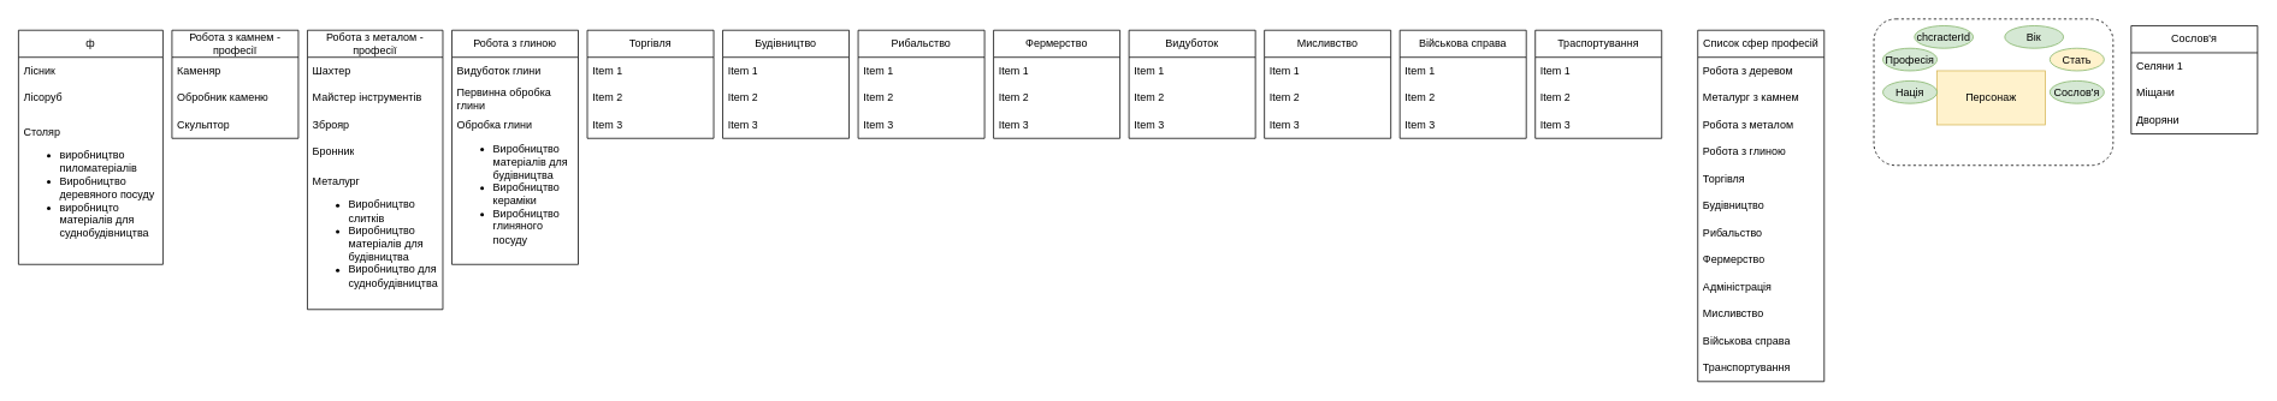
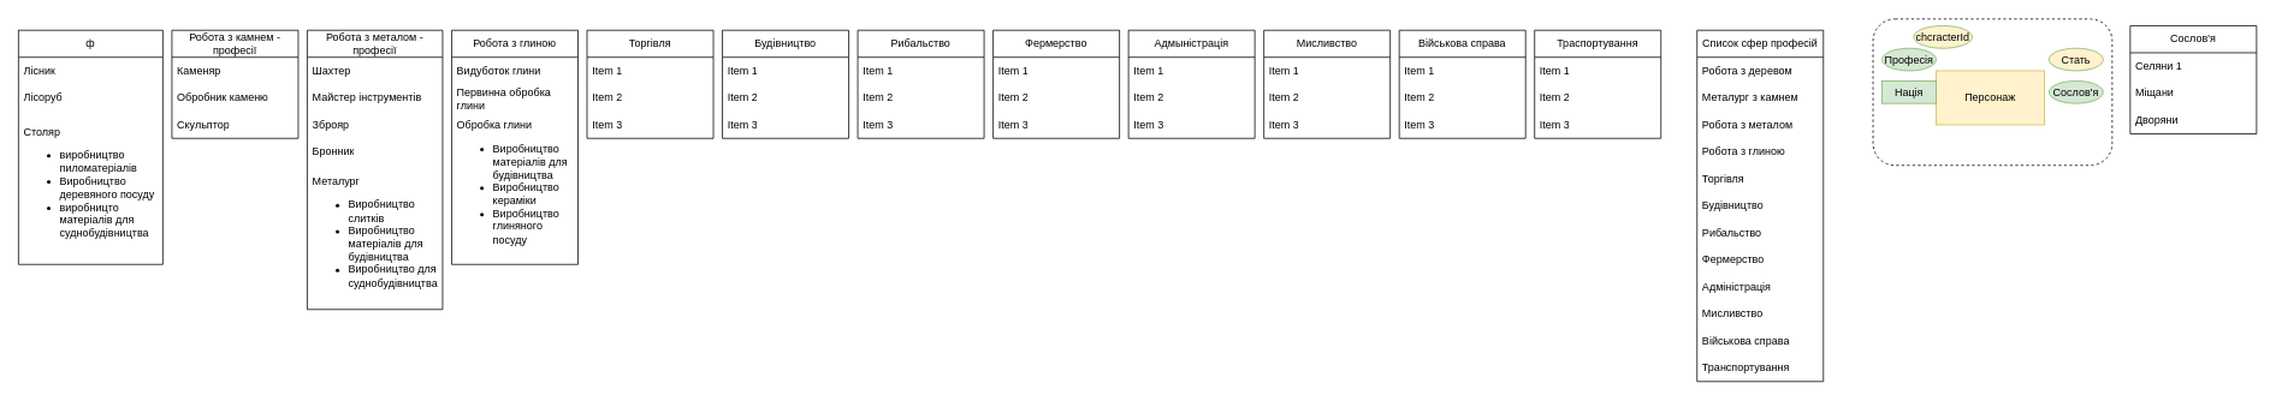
  <mxCell id="0" />
  <mxCell id="1" parent="0" />
  <mxCell id="2" value="" style="rounded=1;whiteSpace=wrap;html=1;dashed=1;" vertex="1" parent="1"><mxGeometry x="2075" y="20.5" width="265" height="162.5" as="geometry" /></mxCell>
  <mxCell id="3" value="Персонаж&lt;br&gt;" style="rounded=0;whiteSpace=wrap;html=1;fillColor=#fff2cc;strokeColor=#d6b656;" vertex="1" parent="1"><mxGeometry x="2145" y="78" width="120" height="60" as="geometry" /></mxCell>
- <mxCell id="4" value="Вік&lt;br&gt;" style="ellipse;whiteSpace=wrap;html=1;fillColor=#d5e8d4;strokeColor=#82b366;" vertex="1" parent="1"><mxGeometry x="2220" y="28" width="65" height="25" as="geometry" /></mxCell>
  <mxCell id="5" value="Стать" style="ellipse;whiteSpace=wrap;html=1;fillColor=#fff2cc;strokeColor=#82b366;" vertex="1" parent="1"><mxGeometry x="2270" y="53" width="60" height="25" as="geometry" /></mxCell>
  <mxCell id="6" value="Професія" style="ellipse;whiteSpace=wrap;html=1;fillColor=#d5e8d4;strokeColor=#82b366;" vertex="1" parent="1"><mxGeometry x="2085" y="53" width="60" height="25" as="geometry" /></mxCell>
- <mxCell id="7" value="chcracterId" style="ellipse;whiteSpace=wrap;html=1;fillColor=#d5e8d4;strokeColor=#82b366;" vertex="1" parent="1"><mxGeometry x="2120" y="28" width="65" height="25" as="geometry" /></mxCell>
- <mxCell id="8" value="Нація" style="ellipse;whiteSpace=wrap;html=1;fillColor=#d5e8d4;strokeColor=#82b366;" vertex="1" parent="1"><mxGeometry x="2085" y="89.25" width="60" height="25" as="geometry" /></mxCell>
+ <mxCell id="7" value="chcracterId" style="ellipse;whiteSpace=wrap;html=1;fillColor=#fff2cc;strokeColor=#82b366;" vertex="1" parent="1"><mxGeometry x="2120" y="28" width="65" height="25" as="geometry" /></mxCell>
+ <mxCell id="8" value="Нація" style="whiteSpace=wrap;html=1;fillColor=#d5e8d4;strokeColor=#82b366;rounded=0;" vertex="1" parent="1"><mxGeometry x="2085" y="89.25" width="60" height="25" as="geometry" /></mxCell>
  <mxCell id="9" value="Сослов'я" style="ellipse;whiteSpace=wrap;html=1;fillColor=#d5e8d4;strokeColor=#82b366;" vertex="1" parent="1"><mxGeometry x="2270" y="89.25" width="60" height="25" as="geometry" /></mxCell>
  <mxCell id="10" value="Список сфер професій" style="swimlane;fontStyle=0;childLayout=stackLayout;horizontal=1;startSize=30;horizontalStack=0;resizeParent=1;resizeParentMax=0;resizeLast=0;collapsible=1;marginBottom=0;whiteSpace=wrap;html=1;" vertex="1" parent="1"><mxGeometry x="1880" y="33" width="140" height="390" as="geometry" /></mxCell>
  <mxCell id="11" value="Робота з деревом" style="text;strokeColor=none;fillColor=none;align=left;verticalAlign=middle;spacingLeft=4;spacingRight=4;overflow=hidden;points=[[0,0.5],[1,0.5]];portConstraint=eastwest;rotatable=0;whiteSpace=wrap;html=1;" vertex="1" parent="10"><mxGeometry y="30" width="140" height="30" as="geometry" /></mxCell>
  <mxCell id="12" value="Металург з камнем" style="text;strokeColor=none;fillColor=none;align=left;verticalAlign=middle;spacingLeft=4;spacingRight=4;overflow=hidden;points=[[0,0.5],[1,0.5]];portConstraint=eastwest;rotatable=0;whiteSpace=wrap;html=1;" vertex="1" parent="10"><mxGeometry y="60" width="140" height="30" as="geometry" /></mxCell>
  <mxCell id="13" value="Робота з металом" style="text;strokeColor=none;fillColor=none;align=left;verticalAlign=middle;spacingLeft=4;spacingRight=4;overflow=hidden;points=[[0,0.5],[1,0.5]];portConstraint=eastwest;rotatable=0;whiteSpace=wrap;html=1;" vertex="1" parent="10"><mxGeometry y="90" width="140" height="30" as="geometry" /></mxCell>
  <mxCell id="14" value="Робота з глиною" style="text;strokeColor=none;fillColor=none;align=left;verticalAlign=middle;spacingLeft=4;spacingRight=4;overflow=hidden;points=[[0,0.5],[1,0.5]];portConstraint=eastwest;rotatable=0;whiteSpace=wrap;html=1;" vertex="1" parent="10"><mxGeometry y="120" width="140" height="30" as="geometry" /></mxCell>
  <mxCell id="15" value="Торгівля" style="text;strokeColor=none;fillColor=none;align=left;verticalAlign=middle;spacingLeft=4;spacingRight=4;overflow=hidden;points=[[0,0.5],[1,0.5]];portConstraint=eastwest;rotatable=0;whiteSpace=wrap;html=1;" vertex="1" parent="10"><mxGeometry y="150" width="140" height="30" as="geometry" /></mxCell>
  <mxCell id="16" value="Будівництво" style="text;strokeColor=none;fillColor=none;align=left;verticalAlign=middle;spacingLeft=4;spacingRight=4;overflow=hidden;points=[[0,0.5],[1,0.5]];portConstraint=eastwest;rotatable=0;whiteSpace=wrap;html=1;" vertex="1" parent="10"><mxGeometry y="180" width="140" height="30" as="geometry" /></mxCell>
  <mxCell id="17" value="Рибальство" style="text;strokeColor=none;fillColor=none;align=left;verticalAlign=middle;spacingLeft=4;spacingRight=4;overflow=hidden;points=[[0,0.5],[1,0.5]];portConstraint=eastwest;rotatable=0;whiteSpace=wrap;html=1;" vertex="1" parent="10"><mxGeometry y="210" width="140" height="30" as="geometry" /></mxCell>
  <mxCell id="18" value="Фермерство" style="text;strokeColor=none;fillColor=none;align=left;verticalAlign=middle;spacingLeft=4;spacingRight=4;overflow=hidden;points=[[0,0.5],[1,0.5]];portConstraint=eastwest;rotatable=0;whiteSpace=wrap;html=1;" vertex="1" parent="10"><mxGeometry y="240" width="140" height="30" as="geometry" /></mxCell>
  <mxCell id="19" value="Адміністрація" style="text;strokeColor=none;fillColor=none;align=left;verticalAlign=middle;spacingLeft=4;spacingRight=4;overflow=hidden;points=[[0,0.5],[1,0.5]];portConstraint=eastwest;rotatable=0;whiteSpace=wrap;html=1;" vertex="1" parent="10"><mxGeometry y="270" width="140" height="30" as="geometry" /></mxCell>
  <mxCell id="20" value="Мисливство&lt;br&gt;" style="text;strokeColor=none;fillColor=none;align=left;verticalAlign=middle;spacingLeft=4;spacingRight=4;overflow=hidden;points=[[0,0.5],[1,0.5]];portConstraint=eastwest;rotatable=0;whiteSpace=wrap;html=1;" vertex="1" parent="10"><mxGeometry y="300" width="140" height="30" as="geometry" /></mxCell>
  <mxCell id="21" value="Військова справа" style="text;strokeColor=none;fillColor=none;align=left;verticalAlign=middle;spacingLeft=4;spacingRight=4;overflow=hidden;points=[[0,0.5],[1,0.5]];portConstraint=eastwest;rotatable=0;whiteSpace=wrap;html=1;" vertex="1" parent="10"><mxGeometry y="330" width="140" height="30" as="geometry" /></mxCell>
  <mxCell id="22" value="Транспортування" style="text;strokeColor=none;fillColor=none;align=left;verticalAlign=middle;spacingLeft=4;spacingRight=4;overflow=hidden;points=[[0,0.5],[1,0.5]];portConstraint=eastwest;rotatable=0;whiteSpace=wrap;html=1;" vertex="1" parent="10"><mxGeometry y="360" width="140" height="30" as="geometry" /></mxCell>
  <mxCell id="23" value="ф" style="swimlane;fontStyle=0;childLayout=stackLayout;horizontal=1;startSize=30;horizontalStack=0;resizeParent=1;resizeParentMax=0;resizeLast=0;collapsible=1;marginBottom=0;whiteSpace=wrap;html=1;" vertex="1" parent="1"><mxGeometry x="20" y="33" width="160" height="260" as="geometry" /></mxCell>
  <mxCell id="24" value="Лісник" style="text;strokeColor=none;fillColor=none;align=left;verticalAlign=middle;spacingLeft=4;spacingRight=4;overflow=hidden;points=[[0,0.5],[1,0.5]];portConstraint=eastwest;rotatable=0;whiteSpace=wrap;html=1;" vertex="1" parent="23"><mxGeometry y="30" width="160" height="30" as="geometry" /></mxCell>
  <mxCell id="25" value="Лісоруб" style="text;strokeColor=none;fillColor=none;align=left;verticalAlign=middle;spacingLeft=4;spacingRight=4;overflow=hidden;points=[[0,0.5],[1,0.5]];portConstraint=eastwest;rotatable=0;whiteSpace=wrap;html=1;" vertex="1" parent="23"><mxGeometry y="60" width="160" height="30" as="geometry" /></mxCell>
  <mxCell id="26" value="Столяр&lt;br&gt;&lt;ul&gt;&lt;li&gt;виробництво пиломатеріалів&lt;/li&gt;&lt;li&gt;Виробництво деревяного посуду&lt;/li&gt;&lt;li&gt;виробницто матеріалів для суднобудівництва&lt;/li&gt;&lt;/ul&gt;" style="text;strokeColor=none;fillColor=none;align=left;verticalAlign=middle;spacingLeft=4;spacingRight=4;overflow=hidden;points=[[0,0.5],[1,0.5]];portConstraint=eastwest;rotatable=0;whiteSpace=wrap;html=1;" vertex="1" parent="23"><mxGeometry y="90" width="160" height="170" as="geometry" /></mxCell>
  <mxCell id="27" value="Робота з камнем - професії" style="swimlane;fontStyle=0;childLayout=stackLayout;horizontal=1;startSize=30;horizontalStack=0;resizeParent=1;resizeParentMax=0;resizeLast=0;collapsible=1;marginBottom=0;whiteSpace=wrap;html=1;" vertex="1" parent="1"><mxGeometry x="190" y="33" width="140" height="120" as="geometry" /></mxCell>
  <mxCell id="28" value="Каменяр" style="text;strokeColor=none;fillColor=none;align=left;verticalAlign=middle;spacingLeft=4;spacingRight=4;overflow=hidden;points=[[0,0.5],[1,0.5]];portConstraint=eastwest;rotatable=0;whiteSpace=wrap;html=1;" vertex="1" parent="27"><mxGeometry y="30" width="140" height="30" as="geometry" /></mxCell>
  <mxCell id="29" value="Обробник каменю" style="text;strokeColor=none;fillColor=none;align=left;verticalAlign=middle;spacingLeft=4;spacingRight=4;overflow=hidden;points=[[0,0.5],[1,0.5]];portConstraint=eastwest;rotatable=0;whiteSpace=wrap;html=1;" vertex="1" parent="27"><mxGeometry y="60" width="140" height="30" as="geometry" /></mxCell>
  <mxCell id="30" value="Скульптор" style="text;strokeColor=none;fillColor=none;align=left;verticalAlign=middle;spacingLeft=4;spacingRight=4;overflow=hidden;points=[[0,0.5],[1,0.5]];portConstraint=eastwest;rotatable=0;whiteSpace=wrap;html=1;" vertex="1" parent="27"><mxGeometry y="90" width="140" height="30" as="geometry" /></mxCell>
  <mxCell id="31" value="Робота з металом - професії" style="swimlane;fontStyle=0;childLayout=stackLayout;horizontal=1;startSize=30;horizontalStack=0;resizeParent=1;resizeParentMax=0;resizeLast=0;collapsible=1;marginBottom=0;whiteSpace=wrap;html=1;" vertex="1" parent="1"><mxGeometry x="340" y="33" width="150" height="310" as="geometry" /></mxCell>
  <mxCell id="32" value="Шахтер" style="text;strokeColor=none;fillColor=none;align=left;verticalAlign=middle;spacingLeft=4;spacingRight=4;overflow=hidden;points=[[0,0.5],[1,0.5]];portConstraint=eastwest;rotatable=0;whiteSpace=wrap;html=1;" vertex="1" parent="31"><mxGeometry y="30" width="150" height="30" as="geometry" /></mxCell>
  <mxCell id="33" value="Майстер інструментів" style="text;strokeColor=none;fillColor=none;align=left;verticalAlign=middle;spacingLeft=4;spacingRight=4;overflow=hidden;points=[[0,0.5],[1,0.5]];portConstraint=eastwest;rotatable=0;whiteSpace=wrap;html=1;" vertex="1" parent="31"><mxGeometry y="60" width="150" height="30" as="geometry" /></mxCell>
  <mxCell id="34" value="Зброяр" style="text;strokeColor=none;fillColor=none;align=left;verticalAlign=middle;spacingLeft=4;spacingRight=4;overflow=hidden;points=[[0,0.5],[1,0.5]];portConstraint=eastwest;rotatable=0;whiteSpace=wrap;html=1;" vertex="1" parent="31"><mxGeometry y="90" width="150" height="30" as="geometry" /></mxCell>
  <mxCell id="35" value="Бронник" style="text;strokeColor=none;fillColor=none;align=left;verticalAlign=middle;spacingLeft=4;spacingRight=4;overflow=hidden;points=[[0,0.5],[1,0.5]];portConstraint=eastwest;rotatable=0;whiteSpace=wrap;html=1;" vertex="1" parent="31"><mxGeometry y="120" width="150" height="30" as="geometry" /></mxCell>
  <mxCell id="36" value="Металург&lt;br&gt;&lt;ul&gt;&lt;li&gt;Виробництво слитків&lt;/li&gt;&lt;li&gt;Виробництво матеріалів для будівництва&lt;/li&gt;&lt;li&gt;Виробництво для суднобудівництва&lt;/li&gt;&lt;/ul&gt;" style="text;strokeColor=none;fillColor=none;align=left;verticalAlign=middle;spacingLeft=4;spacingRight=4;overflow=hidden;points=[[0,0.5],[1,0.5]];portConstraint=eastwest;rotatable=0;whiteSpace=wrap;html=1;" vertex="1" parent="31"><mxGeometry y="150" width="150" height="160" as="geometry" /></mxCell>
  <mxCell id="37" value="Робота з глиною" style="swimlane;fontStyle=0;childLayout=stackLayout;horizontal=1;startSize=30;horizontalStack=0;resizeParent=1;resizeParentMax=0;resizeLast=0;collapsible=1;marginBottom=0;whiteSpace=wrap;html=1;" vertex="1" parent="1"><mxGeometry x="500" y="33" width="140" height="260" as="geometry" /></mxCell>
  <mxCell id="38" value="Видуботок глини" style="text;strokeColor=none;fillColor=none;align=left;verticalAlign=middle;spacingLeft=4;spacingRight=4;overflow=hidden;points=[[0,0.5],[1,0.5]];portConstraint=eastwest;rotatable=0;whiteSpace=wrap;html=1;" vertex="1" parent="37"><mxGeometry y="30" width="140" height="30" as="geometry" /></mxCell>
  <mxCell id="39" value="Первинна обробка глини" style="text;strokeColor=none;fillColor=none;align=left;verticalAlign=middle;spacingLeft=4;spacingRight=4;overflow=hidden;points=[[0,0.5],[1,0.5]];portConstraint=eastwest;rotatable=0;whiteSpace=wrap;html=1;" vertex="1" parent="37"><mxGeometry y="60" width="140" height="30" as="geometry" /></mxCell>
  <mxCell id="40" value="Обробка глини&lt;br&gt;&lt;ul&gt;&lt;li&gt;Виробництво матеріалів для будівництва&lt;/li&gt;&lt;li&gt;Виробництво кераміки&lt;/li&gt;&lt;li&gt;Виробництво глиняного посуду&lt;/li&gt;&lt;/ul&gt;" style="text;strokeColor=none;fillColor=none;align=left;verticalAlign=middle;spacingLeft=4;spacingRight=4;overflow=hidden;points=[[0,0.5],[1,0.5]];portConstraint=eastwest;rotatable=0;whiteSpace=wrap;html=1;" vertex="1" parent="37"><mxGeometry y="90" width="140" height="170" as="geometry" /></mxCell>
  <mxCell id="41" value="Торгівля" style="swimlane;fontStyle=0;childLayout=stackLayout;horizontal=1;startSize=30;horizontalStack=0;resizeParent=1;resizeParentMax=0;resizeLast=0;collapsible=1;marginBottom=0;whiteSpace=wrap;html=1;" vertex="1" parent="1"><mxGeometry x="650" y="33" width="140" height="120" as="geometry" /></mxCell>
  <mxCell id="42" value="Item 1" style="text;strokeColor=none;fillColor=none;align=left;verticalAlign=middle;spacingLeft=4;spacingRight=4;overflow=hidden;points=[[0,0.5],[1,0.5]];portConstraint=eastwest;rotatable=0;whiteSpace=wrap;html=1;" vertex="1" parent="41"><mxGeometry y="30" width="140" height="30" as="geometry" /></mxCell>
  <mxCell id="43" value="Item 2" style="text;strokeColor=none;fillColor=none;align=left;verticalAlign=middle;spacingLeft=4;spacingRight=4;overflow=hidden;points=[[0,0.5],[1,0.5]];portConstraint=eastwest;rotatable=0;whiteSpace=wrap;html=1;" vertex="1" parent="41"><mxGeometry y="60" width="140" height="30" as="geometry" /></mxCell>
  <mxCell id="44" value="Item 3" style="text;strokeColor=none;fillColor=none;align=left;verticalAlign=middle;spacingLeft=4;spacingRight=4;overflow=hidden;points=[[0,0.5],[1,0.5]];portConstraint=eastwest;rotatable=0;whiteSpace=wrap;html=1;" vertex="1" parent="41"><mxGeometry y="90" width="140" height="30" as="geometry" /></mxCell>
  <mxCell id="45" value="Будівництво" style="swimlane;fontStyle=0;childLayout=stackLayout;horizontal=1;startSize=30;horizontalStack=0;resizeParent=1;resizeParentMax=0;resizeLast=0;collapsible=1;marginBottom=0;whiteSpace=wrap;html=1;" vertex="1" parent="1"><mxGeometry x="800" y="33" width="140" height="120" as="geometry" /></mxCell>
  <mxCell id="46" value="Item 1" style="text;strokeColor=none;fillColor=none;align=left;verticalAlign=middle;spacingLeft=4;spacingRight=4;overflow=hidden;points=[[0,0.5],[1,0.5]];portConstraint=eastwest;rotatable=0;whiteSpace=wrap;html=1;" vertex="1" parent="45"><mxGeometry y="30" width="140" height="30" as="geometry" /></mxCell>
  <mxCell id="47" value="Item 2" style="text;strokeColor=none;fillColor=none;align=left;verticalAlign=middle;spacingLeft=4;spacingRight=4;overflow=hidden;points=[[0,0.5],[1,0.5]];portConstraint=eastwest;rotatable=0;whiteSpace=wrap;html=1;" vertex="1" parent="45"><mxGeometry y="60" width="140" height="30" as="geometry" /></mxCell>
  <mxCell id="48" value="Item 3" style="text;strokeColor=none;fillColor=none;align=left;verticalAlign=middle;spacingLeft=4;spacingRight=4;overflow=hidden;points=[[0,0.5],[1,0.5]];portConstraint=eastwest;rotatable=0;whiteSpace=wrap;html=1;" vertex="1" parent="45"><mxGeometry y="90" width="140" height="30" as="geometry" /></mxCell>
  <mxCell id="49" value="Рибальство" style="swimlane;fontStyle=0;childLayout=stackLayout;horizontal=1;startSize=30;horizontalStack=0;resizeParent=1;resizeParentMax=0;resizeLast=0;collapsible=1;marginBottom=0;whiteSpace=wrap;html=1;" vertex="1" parent="1"><mxGeometry x="950" y="33" width="140" height="120" as="geometry" /></mxCell>
  <mxCell id="50" value="Item 1" style="text;strokeColor=none;fillColor=none;align=left;verticalAlign=middle;spacingLeft=4;spacingRight=4;overflow=hidden;points=[[0,0.5],[1,0.5]];portConstraint=eastwest;rotatable=0;whiteSpace=wrap;html=1;" vertex="1" parent="49"><mxGeometry y="30" width="140" height="30" as="geometry" /></mxCell>
  <mxCell id="51" value="Item 2" style="text;strokeColor=none;fillColor=none;align=left;verticalAlign=middle;spacingLeft=4;spacingRight=4;overflow=hidden;points=[[0,0.5],[1,0.5]];portConstraint=eastwest;rotatable=0;whiteSpace=wrap;html=1;" vertex="1" parent="49"><mxGeometry y="60" width="140" height="30" as="geometry" /></mxCell>
  <mxCell id="52" value="Item 3" style="text;strokeColor=none;fillColor=none;align=left;verticalAlign=middle;spacingLeft=4;spacingRight=4;overflow=hidden;points=[[0,0.5],[1,0.5]];portConstraint=eastwest;rotatable=0;whiteSpace=wrap;html=1;" vertex="1" parent="49"><mxGeometry y="90" width="140" height="30" as="geometry" /></mxCell>
  <mxCell id="53" value="Фермерство" style="swimlane;fontStyle=0;childLayout=stackLayout;horizontal=1;startSize=30;horizontalStack=0;resizeParent=1;resizeParentMax=0;resizeLast=0;collapsible=1;marginBottom=0;whiteSpace=wrap;html=1;" vertex="1" parent="1"><mxGeometry x="1100" y="33" width="140" height="120" as="geometry" /></mxCell>
  <mxCell id="54" value="Item 1" style="text;strokeColor=none;fillColor=none;align=left;verticalAlign=middle;spacingLeft=4;spacingRight=4;overflow=hidden;points=[[0,0.5],[1,0.5]];portConstraint=eastwest;rotatable=0;whiteSpace=wrap;html=1;" vertex="1" parent="53"><mxGeometry y="30" width="140" height="30" as="geometry" /></mxCell>
  <mxCell id="55" value="Item 2" style="text;strokeColor=none;fillColor=none;align=left;verticalAlign=middle;spacingLeft=4;spacingRight=4;overflow=hidden;points=[[0,0.5],[1,0.5]];portConstraint=eastwest;rotatable=0;whiteSpace=wrap;html=1;" vertex="1" parent="53"><mxGeometry y="60" width="140" height="30" as="geometry" /></mxCell>
  <mxCell id="56" value="Item 3" style="text;strokeColor=none;fillColor=none;align=left;verticalAlign=middle;spacingLeft=4;spacingRight=4;overflow=hidden;points=[[0,0.5],[1,0.5]];portConstraint=eastwest;rotatable=0;whiteSpace=wrap;html=1;" vertex="1" parent="53"><mxGeometry y="90" width="140" height="30" as="geometry" /></mxCell>
- <mxCell id="57" value="Видуботок" style="swimlane;fontStyle=0;childLayout=stackLayout;horizontal=1;startSize=30;horizontalStack=0;resizeParent=1;resizeParentMax=0;resizeLast=0;collapsible=1;marginBottom=0;whiteSpace=wrap;html=1;" vertex="1" parent="1"><mxGeometry x="1250" y="33" width="140" height="120" as="geometry" /></mxCell>
+ <mxCell id="57" value="Адмыністрація" style="swimlane;fontStyle=0;childLayout=stackLayout;horizontal=1;startSize=30;horizontalStack=0;resizeParent=1;resizeParentMax=0;resizeLast=0;collapsible=1;marginBottom=0;whiteSpace=wrap;html=1;" vertex="1" parent="1"><mxGeometry x="1250" y="33" width="140" height="120" as="geometry" /></mxCell>
  <mxCell id="58" value="Item 1" style="text;strokeColor=none;fillColor=none;align=left;verticalAlign=middle;spacingLeft=4;spacingRight=4;overflow=hidden;points=[[0,0.5],[1,0.5]];portConstraint=eastwest;rotatable=0;whiteSpace=wrap;html=1;" vertex="1" parent="57"><mxGeometry y="30" width="140" height="30" as="geometry" /></mxCell>
  <mxCell id="59" value="Item 2" style="text;strokeColor=none;fillColor=none;align=left;verticalAlign=middle;spacingLeft=4;spacingRight=4;overflow=hidden;points=[[0,0.5],[1,0.5]];portConstraint=eastwest;rotatable=0;whiteSpace=wrap;html=1;" vertex="1" parent="57"><mxGeometry y="60" width="140" height="30" as="geometry" /></mxCell>
  <mxCell id="60" value="Item 3" style="text;strokeColor=none;fillColor=none;align=left;verticalAlign=middle;spacingLeft=4;spacingRight=4;overflow=hidden;points=[[0,0.5],[1,0.5]];portConstraint=eastwest;rotatable=0;whiteSpace=wrap;html=1;" vertex="1" parent="57"><mxGeometry y="90" width="140" height="30" as="geometry" /></mxCell>
  <mxCell id="61" value="Мисливство" style="swimlane;fontStyle=0;childLayout=stackLayout;horizontal=1;startSize=30;horizontalStack=0;resizeParent=1;resizeParentMax=0;resizeLast=0;collapsible=1;marginBottom=0;whiteSpace=wrap;html=1;" vertex="1" parent="1"><mxGeometry x="1400" y="33" width="140" height="120" as="geometry" /></mxCell>
  <mxCell id="62" value="Item 1" style="text;strokeColor=none;fillColor=none;align=left;verticalAlign=middle;spacingLeft=4;spacingRight=4;overflow=hidden;points=[[0,0.5],[1,0.5]];portConstraint=eastwest;rotatable=0;whiteSpace=wrap;html=1;" vertex="1" parent="61"><mxGeometry y="30" width="140" height="30" as="geometry" /></mxCell>
  <mxCell id="63" value="Item 2" style="text;strokeColor=none;fillColor=none;align=left;verticalAlign=middle;spacingLeft=4;spacingRight=4;overflow=hidden;points=[[0,0.5],[1,0.5]];portConstraint=eastwest;rotatable=0;whiteSpace=wrap;html=1;" vertex="1" parent="61"><mxGeometry y="60" width="140" height="30" as="geometry" /></mxCell>
  <mxCell id="64" value="Item 3" style="text;strokeColor=none;fillColor=none;align=left;verticalAlign=middle;spacingLeft=4;spacingRight=4;overflow=hidden;points=[[0,0.5],[1,0.5]];portConstraint=eastwest;rotatable=0;whiteSpace=wrap;html=1;" vertex="1" parent="61"><mxGeometry y="90" width="140" height="30" as="geometry" /></mxCell>
  <mxCell id="65" value="Військова справа" style="swimlane;fontStyle=0;childLayout=stackLayout;horizontal=1;startSize=30;horizontalStack=0;resizeParent=1;resizeParentMax=0;resizeLast=0;collapsible=1;marginBottom=0;whiteSpace=wrap;html=1;" vertex="1" parent="1"><mxGeometry x="1550" y="33" width="140" height="120" as="geometry" /></mxCell>
  <mxCell id="66" value="Item 1" style="text;strokeColor=none;fillColor=none;align=left;verticalAlign=middle;spacingLeft=4;spacingRight=4;overflow=hidden;points=[[0,0.5],[1,0.5]];portConstraint=eastwest;rotatable=0;whiteSpace=wrap;html=1;" vertex="1" parent="65"><mxGeometry y="30" width="140" height="30" as="geometry" /></mxCell>
  <mxCell id="67" value="Item 2" style="text;strokeColor=none;fillColor=none;align=left;verticalAlign=middle;spacingLeft=4;spacingRight=4;overflow=hidden;points=[[0,0.5],[1,0.5]];portConstraint=eastwest;rotatable=0;whiteSpace=wrap;html=1;" vertex="1" parent="65"><mxGeometry y="60" width="140" height="30" as="geometry" /></mxCell>
  <mxCell id="68" value="Item 3" style="text;strokeColor=none;fillColor=none;align=left;verticalAlign=middle;spacingLeft=4;spacingRight=4;overflow=hidden;points=[[0,0.5],[1,0.5]];portConstraint=eastwest;rotatable=0;whiteSpace=wrap;html=1;" vertex="1" parent="65"><mxGeometry y="90" width="140" height="30" as="geometry" /></mxCell>
  <mxCell id="69" value="Траспортування" style="swimlane;fontStyle=0;childLayout=stackLayout;horizontal=1;startSize=30;horizontalStack=0;resizeParent=1;resizeParentMax=0;resizeLast=0;collapsible=1;marginBottom=0;whiteSpace=wrap;html=1;" vertex="1" parent="1"><mxGeometry x="1700" y="33" width="140" height="120" as="geometry" /></mxCell>
  <mxCell id="70" value="Item 1" style="text;strokeColor=none;fillColor=none;align=left;verticalAlign=middle;spacingLeft=4;spacingRight=4;overflow=hidden;points=[[0,0.5],[1,0.5]];portConstraint=eastwest;rotatable=0;whiteSpace=wrap;html=1;" vertex="1" parent="69"><mxGeometry y="30" width="140" height="30" as="geometry" /></mxCell>
  <mxCell id="71" value="Item 2" style="text;strokeColor=none;fillColor=none;align=left;verticalAlign=middle;spacingLeft=4;spacingRight=4;overflow=hidden;points=[[0,0.5],[1,0.5]];portConstraint=eastwest;rotatable=0;whiteSpace=wrap;html=1;" vertex="1" parent="69"><mxGeometry y="60" width="140" height="30" as="geometry" /></mxCell>
  <mxCell id="72" value="Item 3" style="text;strokeColor=none;fillColor=none;align=left;verticalAlign=middle;spacingLeft=4;spacingRight=4;overflow=hidden;points=[[0,0.5],[1,0.5]];portConstraint=eastwest;rotatable=0;whiteSpace=wrap;html=1;" vertex="1" parent="69"><mxGeometry y="90" width="140" height="30" as="geometry" /></mxCell>
  <mxCell id="73" value="Сослов'я" style="swimlane;fontStyle=0;childLayout=stackLayout;horizontal=1;startSize=30;horizontalStack=0;resizeParent=1;resizeParentMax=0;resizeLast=0;collapsible=1;marginBottom=0;whiteSpace=wrap;html=1;" vertex="1" parent="1"><mxGeometry x="2360" y="28" width="140" height="120" as="geometry" /></mxCell>
  <mxCell id="74" value="Селяни 1" style="text;strokeColor=none;fillColor=none;align=left;verticalAlign=middle;spacingLeft=4;spacingRight=4;overflow=hidden;points=[[0,0.5],[1,0.5]];portConstraint=eastwest;rotatable=0;whiteSpace=wrap;html=1;" vertex="1" parent="73"><mxGeometry y="30" width="140" height="30" as="geometry" /></mxCell>
  <mxCell id="75" value="Міщани" style="text;strokeColor=none;fillColor=none;align=left;verticalAlign=middle;spacingLeft=4;spacingRight=4;overflow=hidden;points=[[0,0.5],[1,0.5]];portConstraint=eastwest;rotatable=0;whiteSpace=wrap;html=1;" vertex="1" parent="73"><mxGeometry y="60" width="140" height="30" as="geometry" /></mxCell>
  <mxCell id="76" value="Дворяни" style="text;strokeColor=none;fillColor=none;align=left;verticalAlign=middle;spacingLeft=4;spacingRight=4;overflow=hidden;points=[[0,0.5],[1,0.5]];portConstraint=eastwest;rotatable=0;whiteSpace=wrap;html=1;" vertex="1" parent="73"><mxGeometry y="90" width="140" height="30" as="geometry" /></mxCell>
